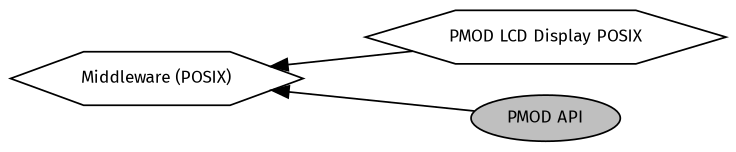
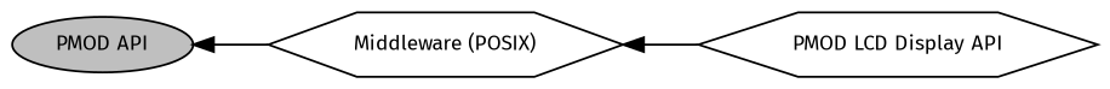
  digraph {
    fontname="Fira Sans"
    rankdir=LR
    node [color=black fillcolor=white fontname="Fira Sans" fontsize=10 shape=hexagon style=filled]
    edge [dir=back fontname="Fira Sans" fontsize=10 labelfontname=Helvetica labelfontsize=10 shape=plaintext style=solid]
-   n1 [height=0.2 label="PMOD LCD Display POSIX" width=0.4]
+   n1 [height=0.2 label="PMOD LCD Display API" width=0.4]
    n2 [fillcolor=grey75 fontcolor=black height=0.2 label="PMOD API" shape=ellipse width=0.4]
    n3 [height=0.2 label="Middleware (POSIX)" width=0.4]
    n3 -> n1
-   n3 -> n2
+   n2 -> n3
  }
